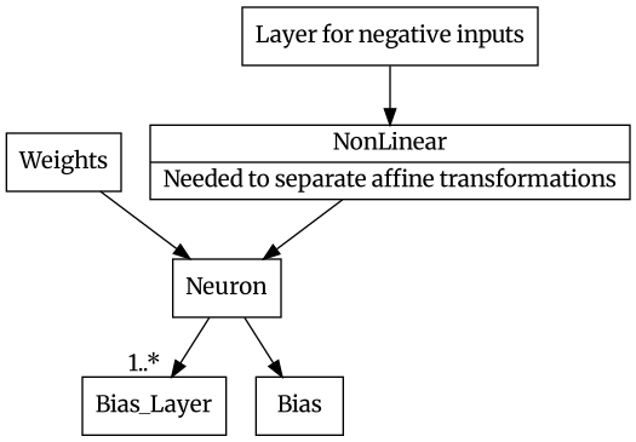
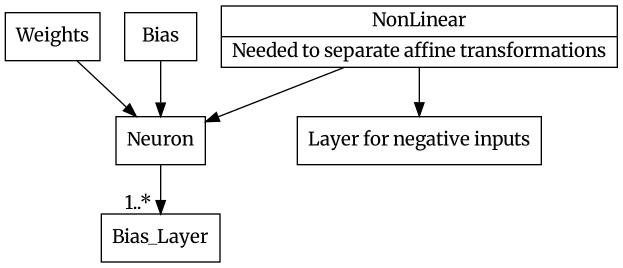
  digraph {
    fontname=Merriweather
    node [fontname=Merriweather shape=record]
    edge [fontname=Merriweather]
    n1 [label="{NonLinear | Needed to separate affine transformations }"]
    Neuron
    n3 [label=Bias_Layer]
    n4 [label="Layer for negative inputs"]
    Weights
    Bias
    n1 -> Neuron
    Neuron -> n3 [headlabel="1..*  "]
-   n4 -> n1
+   n1 -> n4
    Weights -> Neuron
-   Neuron -> Bias
+   Bias -> Neuron
  }
